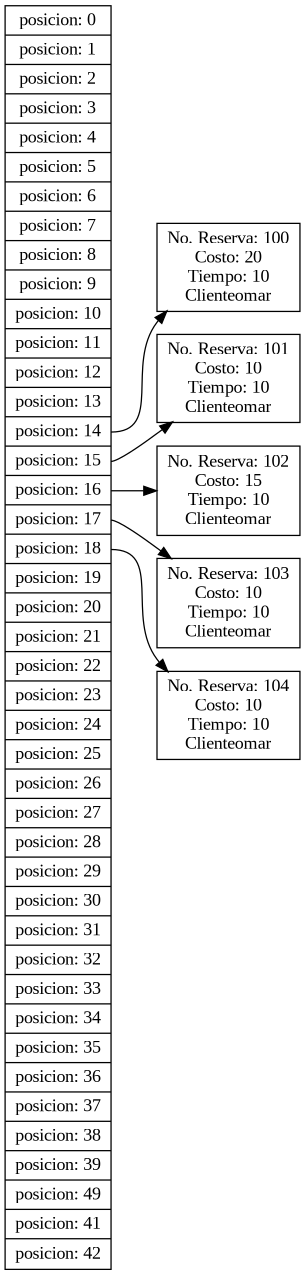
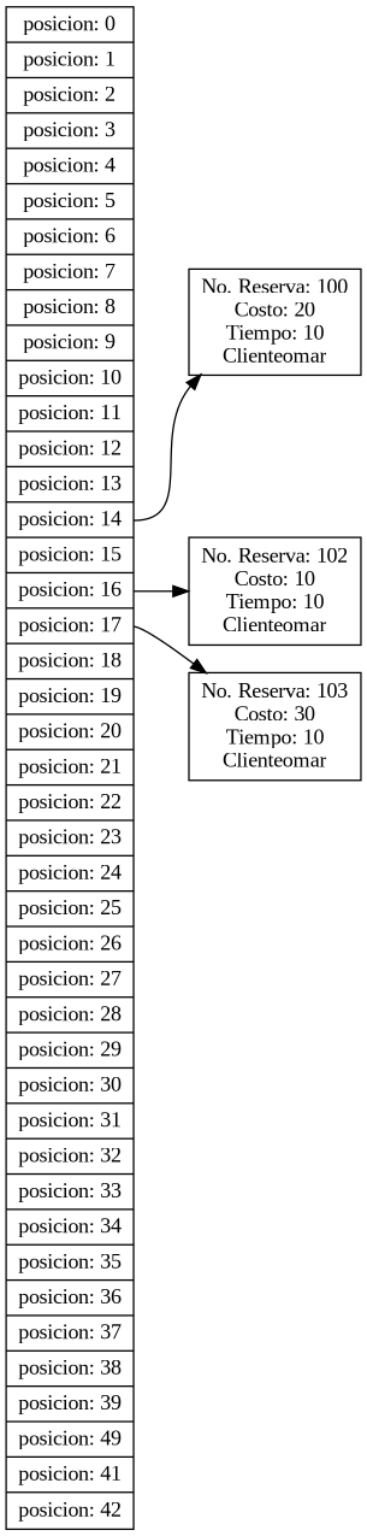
  digraph {
    fontname="Liberation Serif"
    ordering=out
    rankdir=LR
    node [fontname="Liberation Serif" shape=record]
    edge [fontname="Liberation Serif"]
    n1 [height=5 label="<sector0> posicion: 0 | <sector1> posicion: 1 | <sector2> posicion: 2 | <sector3> posicion: 3 | <sector4> posicion: 4 | <sector5> posicion: 5 | <sector6> posicion: 6 | <sector7> posicion: 7 | <sector8> posicion: 8 | <sector9> posicion: 9 | <sector10> posicion: 10 | <sector11> posicion: 11 | <sector12> posicion: 12 | <sector13> posicion: 13 | <sector14> posicion: 14 | <sector15> posicion: 15 | <sector16> posicion: 16 | <sector17> posicion: 17 | <sector18> posicion: 18 | <sector19> posicion: 19 | <sector20> posicion: 20 | <sector21> posicion: 21 | <sector22> posicion: 22 | <sector23> posicion: 23 | <sector24> posicion: 24 | <sector25> posicion: 25 | <sector26> posicion: 26 | <sector27> posicion: 27 | <sector28> posicion: 28 | <sector29> posicion: 29 | <sector30> posicion: 30 | <sector31> posicion: 31 | <sector32> posicion: 32 | <sector33> posicion: 33 | <sector34> posicion: 34 | <sector35> posicion: 35 | <sector36> posicion: 36 | <sector37> posicion: 37 | <sector38> posicion: 38 | <sector39> posicion: 39 | <sector40> posicion: 49 | <sector41> posicion: 41 | <sector42> posicion: 42"]
    n2 [label="No. Reserva: 100\nCosto: 20\nTiempo: 10\nClienteomar\n"]
-   n3 [label="No. Reserva: 101\nCosto: 10\nTiempo: 10\nClienteomar\n"]
-   n4 [label="No. Reserva: 102\nCosto: 15\nTiempo: 10\nClienteomar\n"]
-   n5 [label="No. Reserva: 103\nCosto: 10\nTiempo: 10\nClienteomar\n"]
-   n6 [label="No. Reserva: 104\nCosto: 10\nTiempo: 10\nClienteomar\n"]
+   n4 [label="No. Reserva: 102\nCosto: 10\nTiempo: 10\nClienteomar\n"]
+   n5 [label="No. Reserva: 103\nCosto: 30\nTiempo: 10\nClienteomar\n"]
    n1 -> n2 [tailport=sector14]
-   n1 -> n3 [tailport=sector15]
    n1 -> n4 [tailport=sector16]
    n1 -> n5 [tailport=sector17]
-   n1 -> n6 [tailport=sector18]
  }
